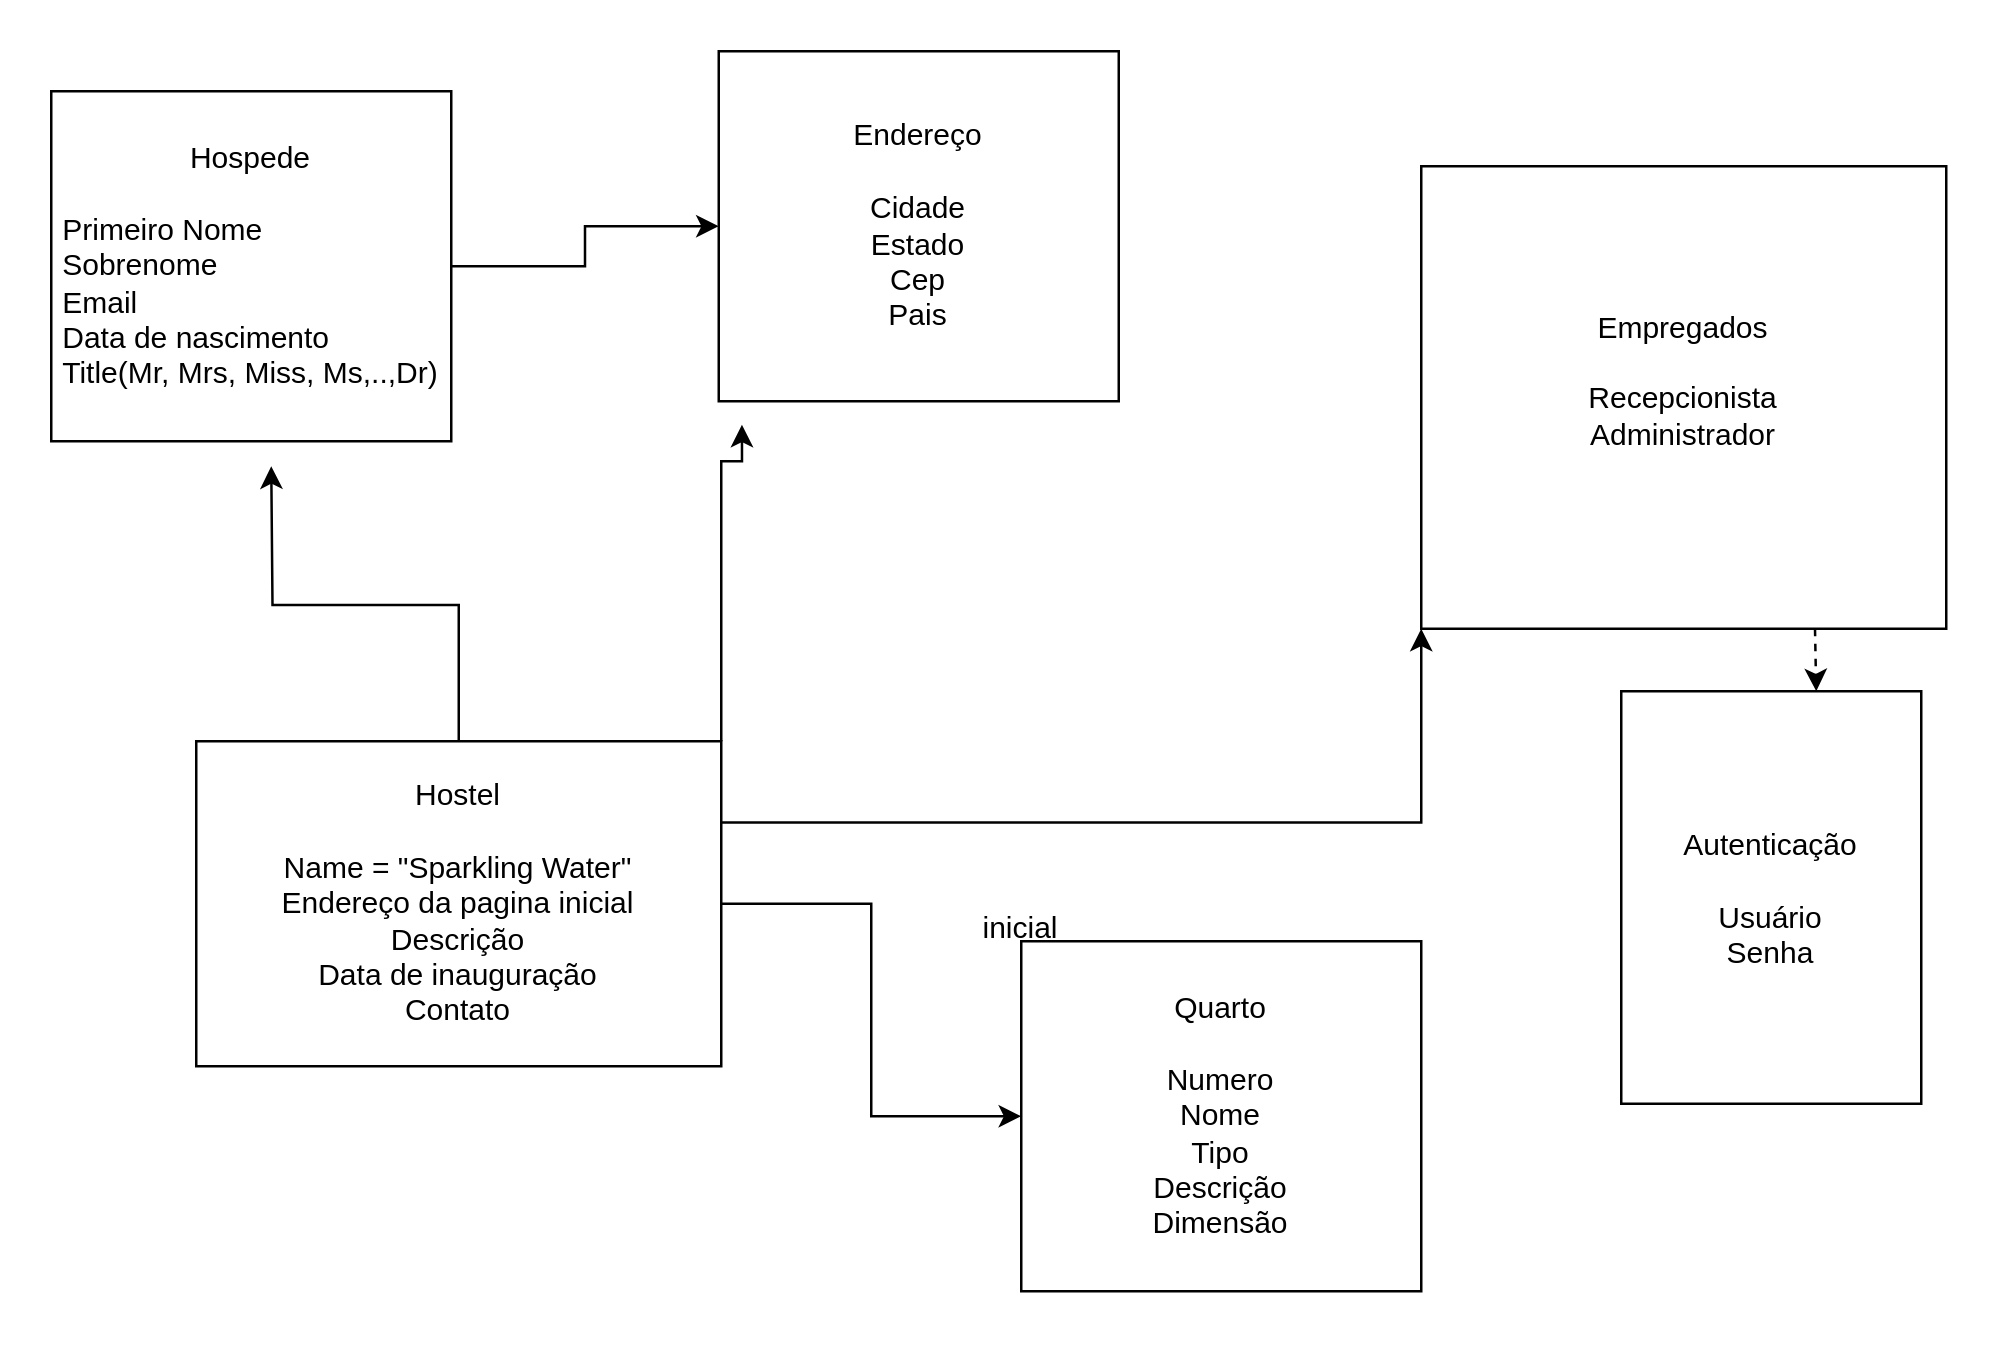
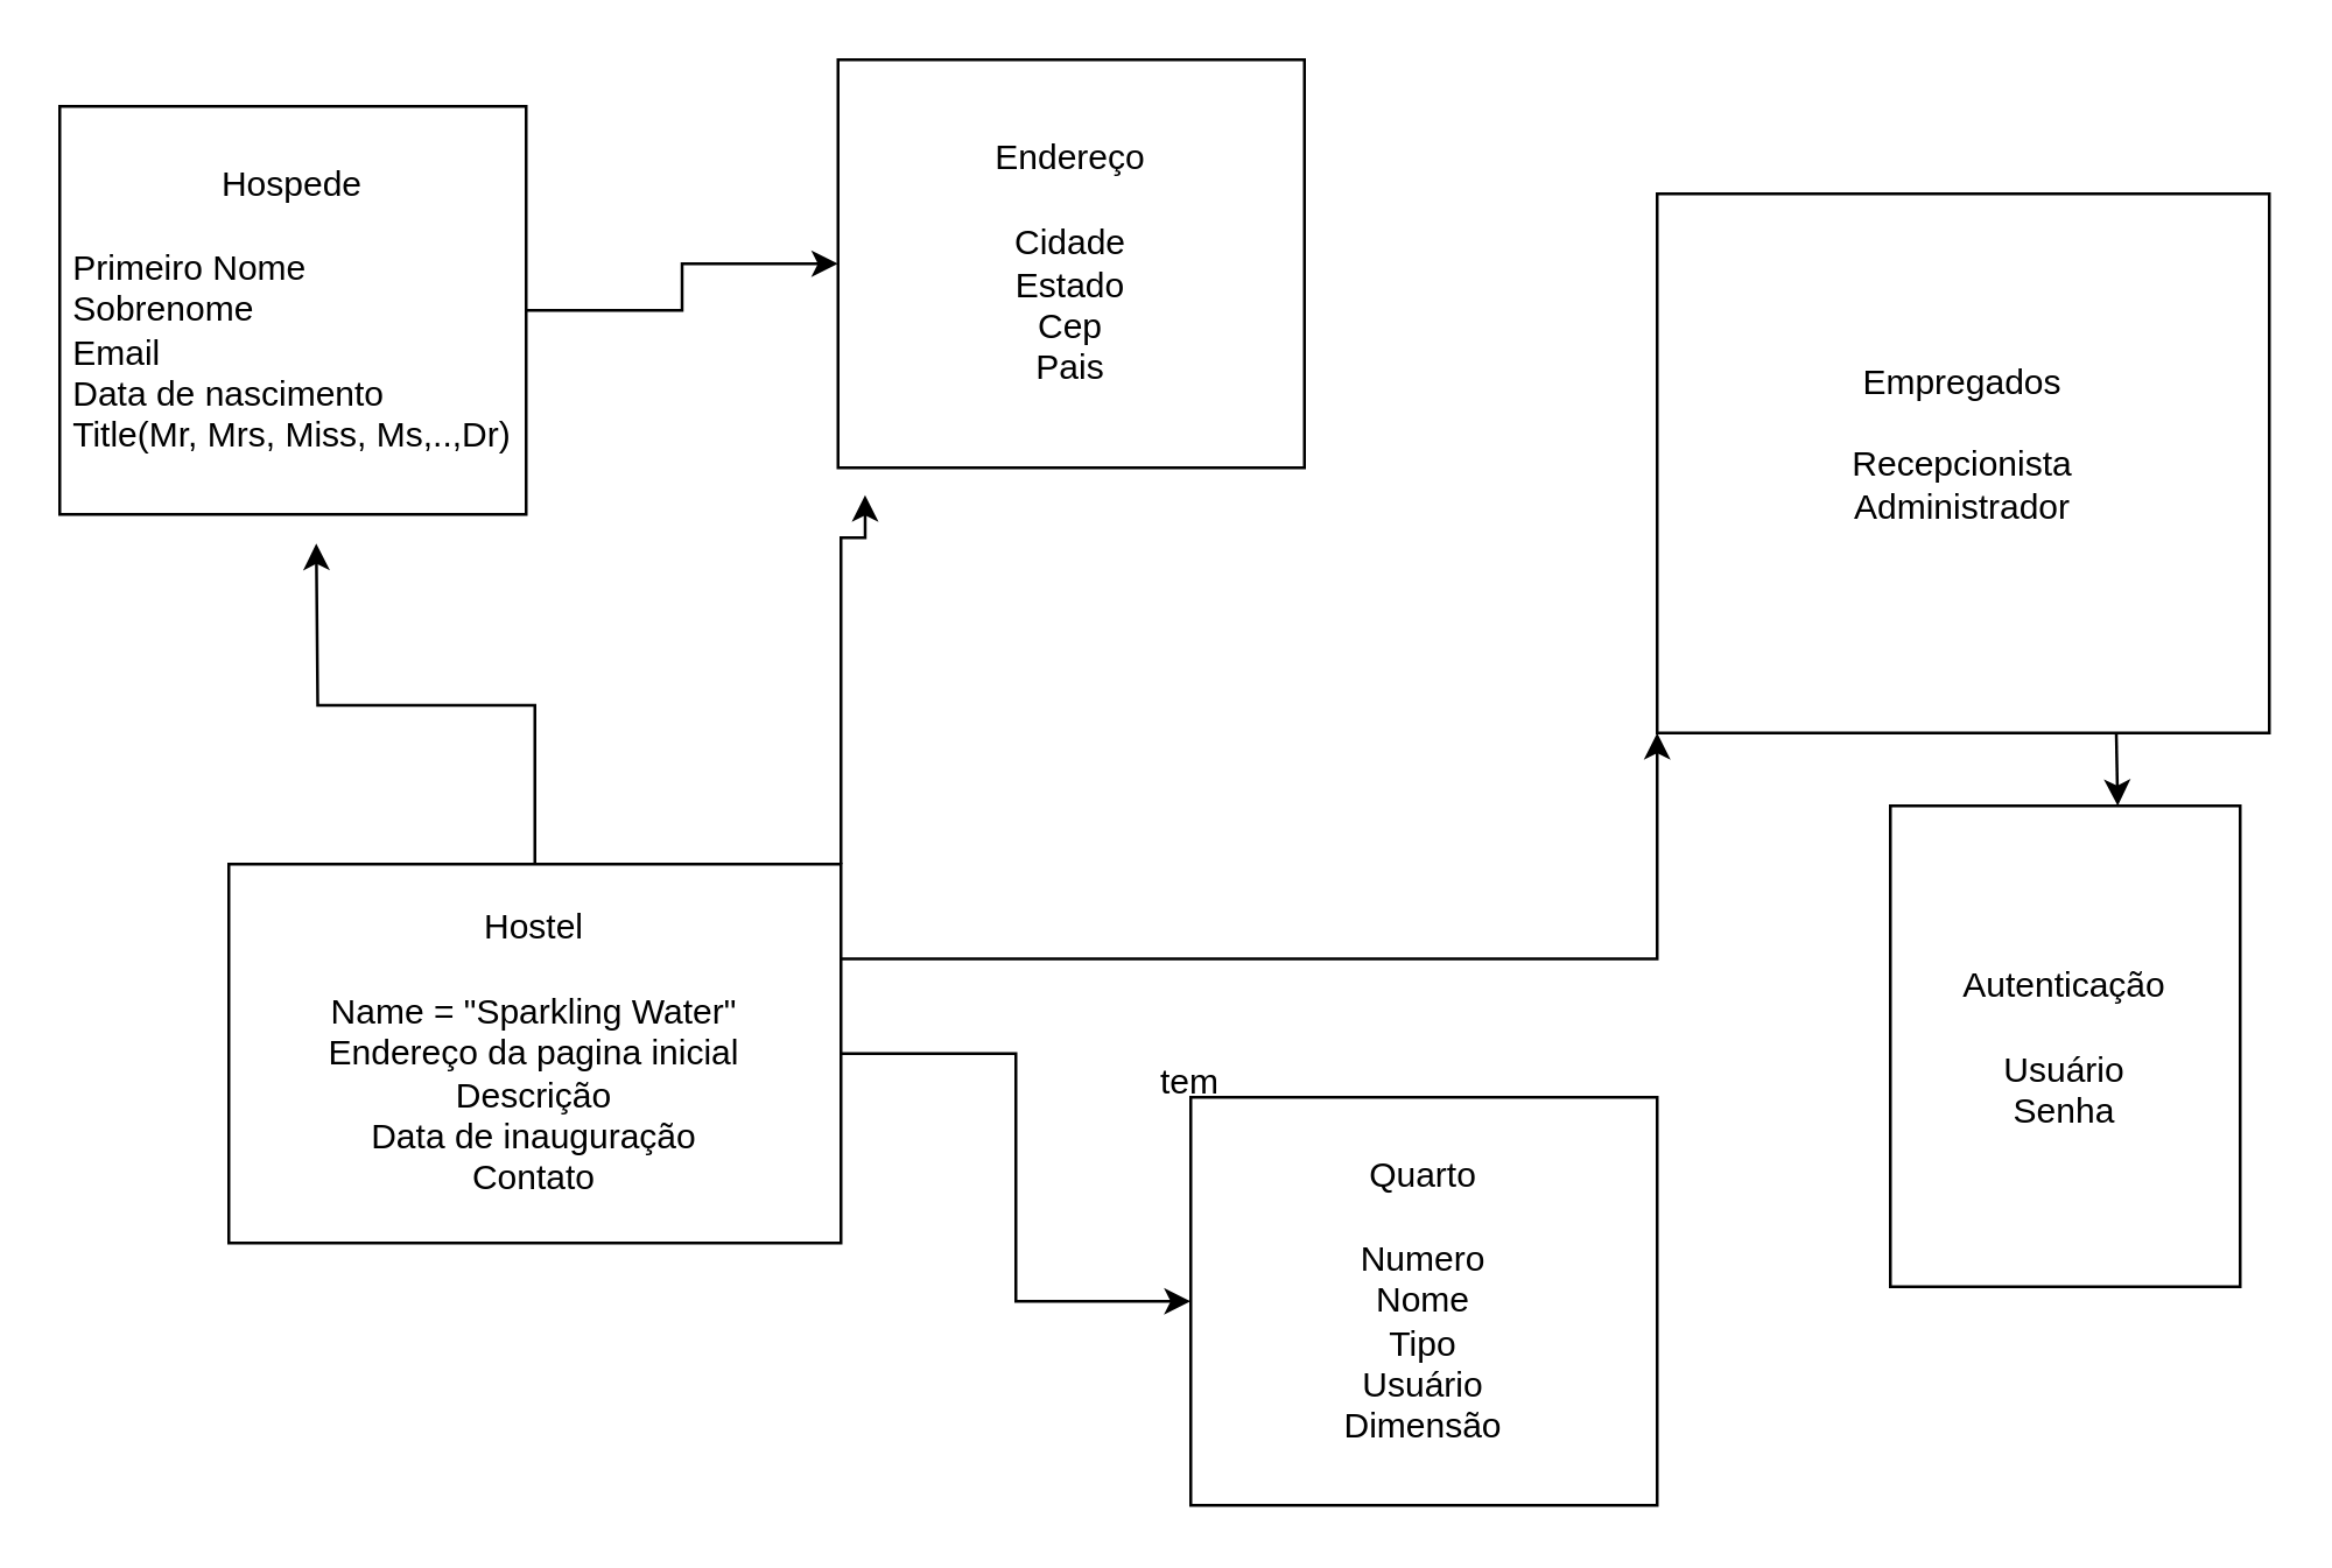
  <mxCell id="0" />
  <mxCell id="1" parent="0" />
  <mxCell id="2" style="edgeStyle=orthogonalEdgeStyle;rounded=0;orthogonalLoop=1;jettySize=auto;html=1;exitX=1;exitY=0.5;exitDx=0;exitDy=0;" edge="1" parent="1" source="5" target="8"><mxGeometry relative="1" as="geometry" /></mxCell>
  <mxCell id="3" style="edgeStyle=orthogonalEdgeStyle;rounded=0;orthogonalLoop=1;jettySize=auto;html=1;exitX=0.5;exitY=0;exitDx=0;exitDy=0;" edge="1" parent="1" source="5"><mxGeometry relative="1" as="geometry"><mxPoint x="108" y="186" as="targetPoint" /></mxGeometry></mxCell>
  <mxCell id="4" style="edgeStyle=orthogonalEdgeStyle;rounded=0;orthogonalLoop=1;jettySize=auto;html=1;exitX=1;exitY=0.25;exitDx=0;exitDy=0;entryX=0;entryY=1;entryDx=0;entryDy=0;" edge="1" parent="1" source="5" target="12"><mxGeometry relative="1" as="geometry" /></mxCell>
  <mxCell id="5" value="Hostel&lt;div&gt;&lt;br&gt;&lt;/div&gt;&lt;div&gt;Name = &quot;Sparkling Water&quot;&lt;/div&gt;&lt;div&gt;Endereço da pagina inicial&lt;/div&gt;&lt;div&gt;Descrição&lt;/div&gt;&lt;div&gt;Data de inauguração&lt;/div&gt;&lt;div&gt;Contato&lt;/div&gt;" style="rounded=0;whiteSpace=wrap;html=1;" vertex="1" parent="1"><mxGeometry x="78" y="296" width="210" height="130" as="geometry" /></mxCell>
  <mxCell id="6" style="edgeStyle=orthogonalEdgeStyle;rounded=0;orthogonalLoop=1;jettySize=auto;html=1;exitX=1;exitY=0.5;exitDx=0;exitDy=0;entryX=0;entryY=0.5;entryDx=0;entryDy=0;" edge="1" parent="1" source="7" target="9"><mxGeometry relative="1" as="geometry" /></mxCell>
  <mxCell id="7" value="Hospede&lt;div&gt;&lt;br&gt;&lt;/div&gt;&lt;div style=&quot;text-align: left;&quot;&gt;Primeiro Nome&lt;/div&gt;&lt;div style=&quot;text-align: left;&quot;&gt;Sobrenome&lt;/div&gt;&lt;div style=&quot;text-align: left;&quot;&gt;Email&lt;/div&gt;&lt;div style=&quot;text-align: left;&quot;&gt;Data de nascimento&lt;/div&gt;&lt;div style=&quot;text-align: left;&quot;&gt;Title(Mr, Mrs, Miss, Ms,..,Dr)&lt;/div&gt;" style="rounded=0;whiteSpace=wrap;html=1;" vertex="1" parent="1"><mxGeometry x="20" y="36" width="160" height="140" as="geometry" /></mxCell>
- <mxCell id="8" value="Quarto&lt;div&gt;&lt;br&gt;&lt;/div&gt;&lt;div&gt;Numero&lt;/div&gt;&lt;div&gt;Nome&lt;/div&gt;&lt;div&gt;Tipo&lt;/div&gt;&lt;div&gt;Descrição&lt;/div&gt;&lt;div&gt;Dimensão&lt;/div&gt;" style="rounded=0;whiteSpace=wrap;html=1;" vertex="1" parent="1"><mxGeometry x="408" y="376" width="160" height="140" as="geometry" /></mxCell>
+ <mxCell id="8" value="Quarto&lt;div&gt;&lt;br&gt;&lt;/div&gt;&lt;div&gt;Numero&lt;/div&gt;&lt;div&gt;Nome&lt;/div&gt;&lt;div&gt;Tipo&lt;/div&gt;&lt;div&gt;Usuário&lt;/div&gt;&lt;div&gt;Dimensão&lt;/div&gt;" style="rounded=0;whiteSpace=wrap;html=1;" vertex="1" parent="1"><mxGeometry x="408" y="376" width="160" height="140" as="geometry" /></mxCell>
  <mxCell id="9" value="Endereço&lt;div&gt;&lt;br&gt;&lt;/div&gt;&lt;div&gt;&lt;div&gt;Cidade&lt;/div&gt;&lt;div&gt;Estado&lt;/div&gt;&lt;/div&gt;&lt;div&gt;Cep&lt;/div&gt;&lt;div&gt;Pais&lt;/div&gt;" style="rounded=0;whiteSpace=wrap;html=1;" vertex="1" parent="1"><mxGeometry x="287" y="20" width="160" height="140" as="geometry" /></mxCell>
  <mxCell id="10" style="edgeStyle=orthogonalEdgeStyle;rounded=0;orthogonalLoop=1;jettySize=auto;html=1;exitX=1;exitY=0;exitDx=0;exitDy=0;entryX=0.058;entryY=1.067;entryDx=0;entryDy=0;entryPerimeter=0;" edge="1" parent="1" source="5" target="9"><mxGeometry relative="1" as="geometry"><Array as="points"><mxPoint x="288" y="184" /></Array></mxGeometry></mxCell>
  <mxCell id="11" value="Autenticação&lt;div&gt;&lt;br&gt;&lt;/div&gt;&lt;div&gt;Usuário&lt;/div&gt;&lt;div&gt;Senha&lt;/div&gt;" style="rounded=0;whiteSpace=wrap;html=1;" vertex="1" parent="1"><mxGeometry x="648" y="276" width="120" height="165" as="geometry" /></mxCell>
  <mxCell id="12" value="Empregados&lt;div&gt;&lt;br&gt;&lt;/div&gt;&lt;div&gt;Recepcionista&lt;/div&gt;&lt;div&gt;Administrador&lt;/div&gt;&lt;div&gt;&lt;br&gt;&lt;/div&gt;" style="rounded=0;whiteSpace=wrap;html=1;" vertex="1" parent="1"><mxGeometry x="568" y="66" width="210" height="185" as="geometry" /></mxCell>
- <mxCell id="13" value="inicial" style="text;html=1;align=center;verticalAlign=middle;whiteSpace=wrap;rounded=0;" vertex="1" parent="1"><mxGeometry x="378" y="356" width="60" height="30" as="geometry" /></mxCell>
- <mxCell id="14" style="edgeStyle=orthogonalEdgeStyle;rounded=0;orthogonalLoop=1;jettySize=auto;html=1;exitX=0.75;exitY=1;exitDx=0;exitDy=0;entryX=0.65;entryY=0;entryDx=0;entryDy=0;entryPerimeter=0;dashed=1;" edge="1" parent="1" source="12" target="11"><mxGeometry relative="1" as="geometry" /></mxCell>
+ <mxCell id="13" value="tem" style="text;html=1;align=center;verticalAlign=middle;whiteSpace=wrap;rounded=0;" vertex="1" parent="1"><mxGeometry x="378" y="356" width="60" height="30" as="geometry" /></mxCell>
+ <mxCell id="14" style="edgeStyle=orthogonalEdgeStyle;rounded=0;orthogonalLoop=1;jettySize=auto;html=1;exitX=0.75;exitY=1;exitDx=0;exitDy=0;entryX=0.65;entryY=0;entryDx=0;entryDy=0;entryPerimeter=0;" edge="1" parent="1" source="12" target="11"><mxGeometry relative="1" as="geometry" /></mxCell>
